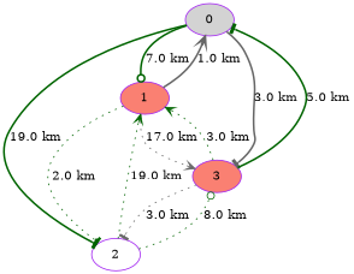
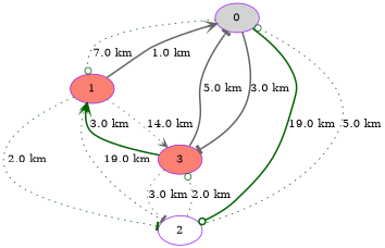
  digraph {
    node [color=purple fillcolor=salmon style=filled]
    edge [arrowhead=tee color=darkgreen style=bold]
    0 [fillcolor=lightgrey]
    1
    2 [fillcolor=white]
    3
-   0 -> 1 [arrowhead=odot label="7.0 km"]
-   0 -> 2 [label="19.0 km"]
+   0 -> 1 [arrowhead=odot label="7.0 km" style=dotted]
+   0 -> 2 [arrowhead=odot label="19.0 km"]
    0 -> 3 [color=gray40 label="3.0 km"]
    1 -> 0 [arrowhead=vee color=gray40 label="1.0 km"]
    1 -> 2 [label="2.0 km" style=dotted]
-   1 -> 3 [arrowhead=vee color=gray40 label="17.0 km" style=dotted]
+   1 -> 3 [arrowhead=vee color=gray40 label="14.0 km" style=dotted]
+   2 -> 0 [arrowhead=odot label="5.0 km" style=dotted]
    2 -> 1 [arrowhead=vee label="19.0 km" style=dotted]
-   2 -> 3 [arrowhead=odot label="8.0 km" style=dotted]
-   3 -> 0 [label="5.0 km"]
-   3 -> 1 [arrowhead=vee label="3.0 km" style=dotted]
+   2 -> 3 [arrowhead=odot label="2.0 km" style=dotted]
+   3 -> 0 [color=gray40 label="5.0 km"]
+   3 -> 1 [arrowhead=vee label="3.0 km"]
    3 -> 2 [color=gray40 label="3.0 km" style=dotted]
  }
